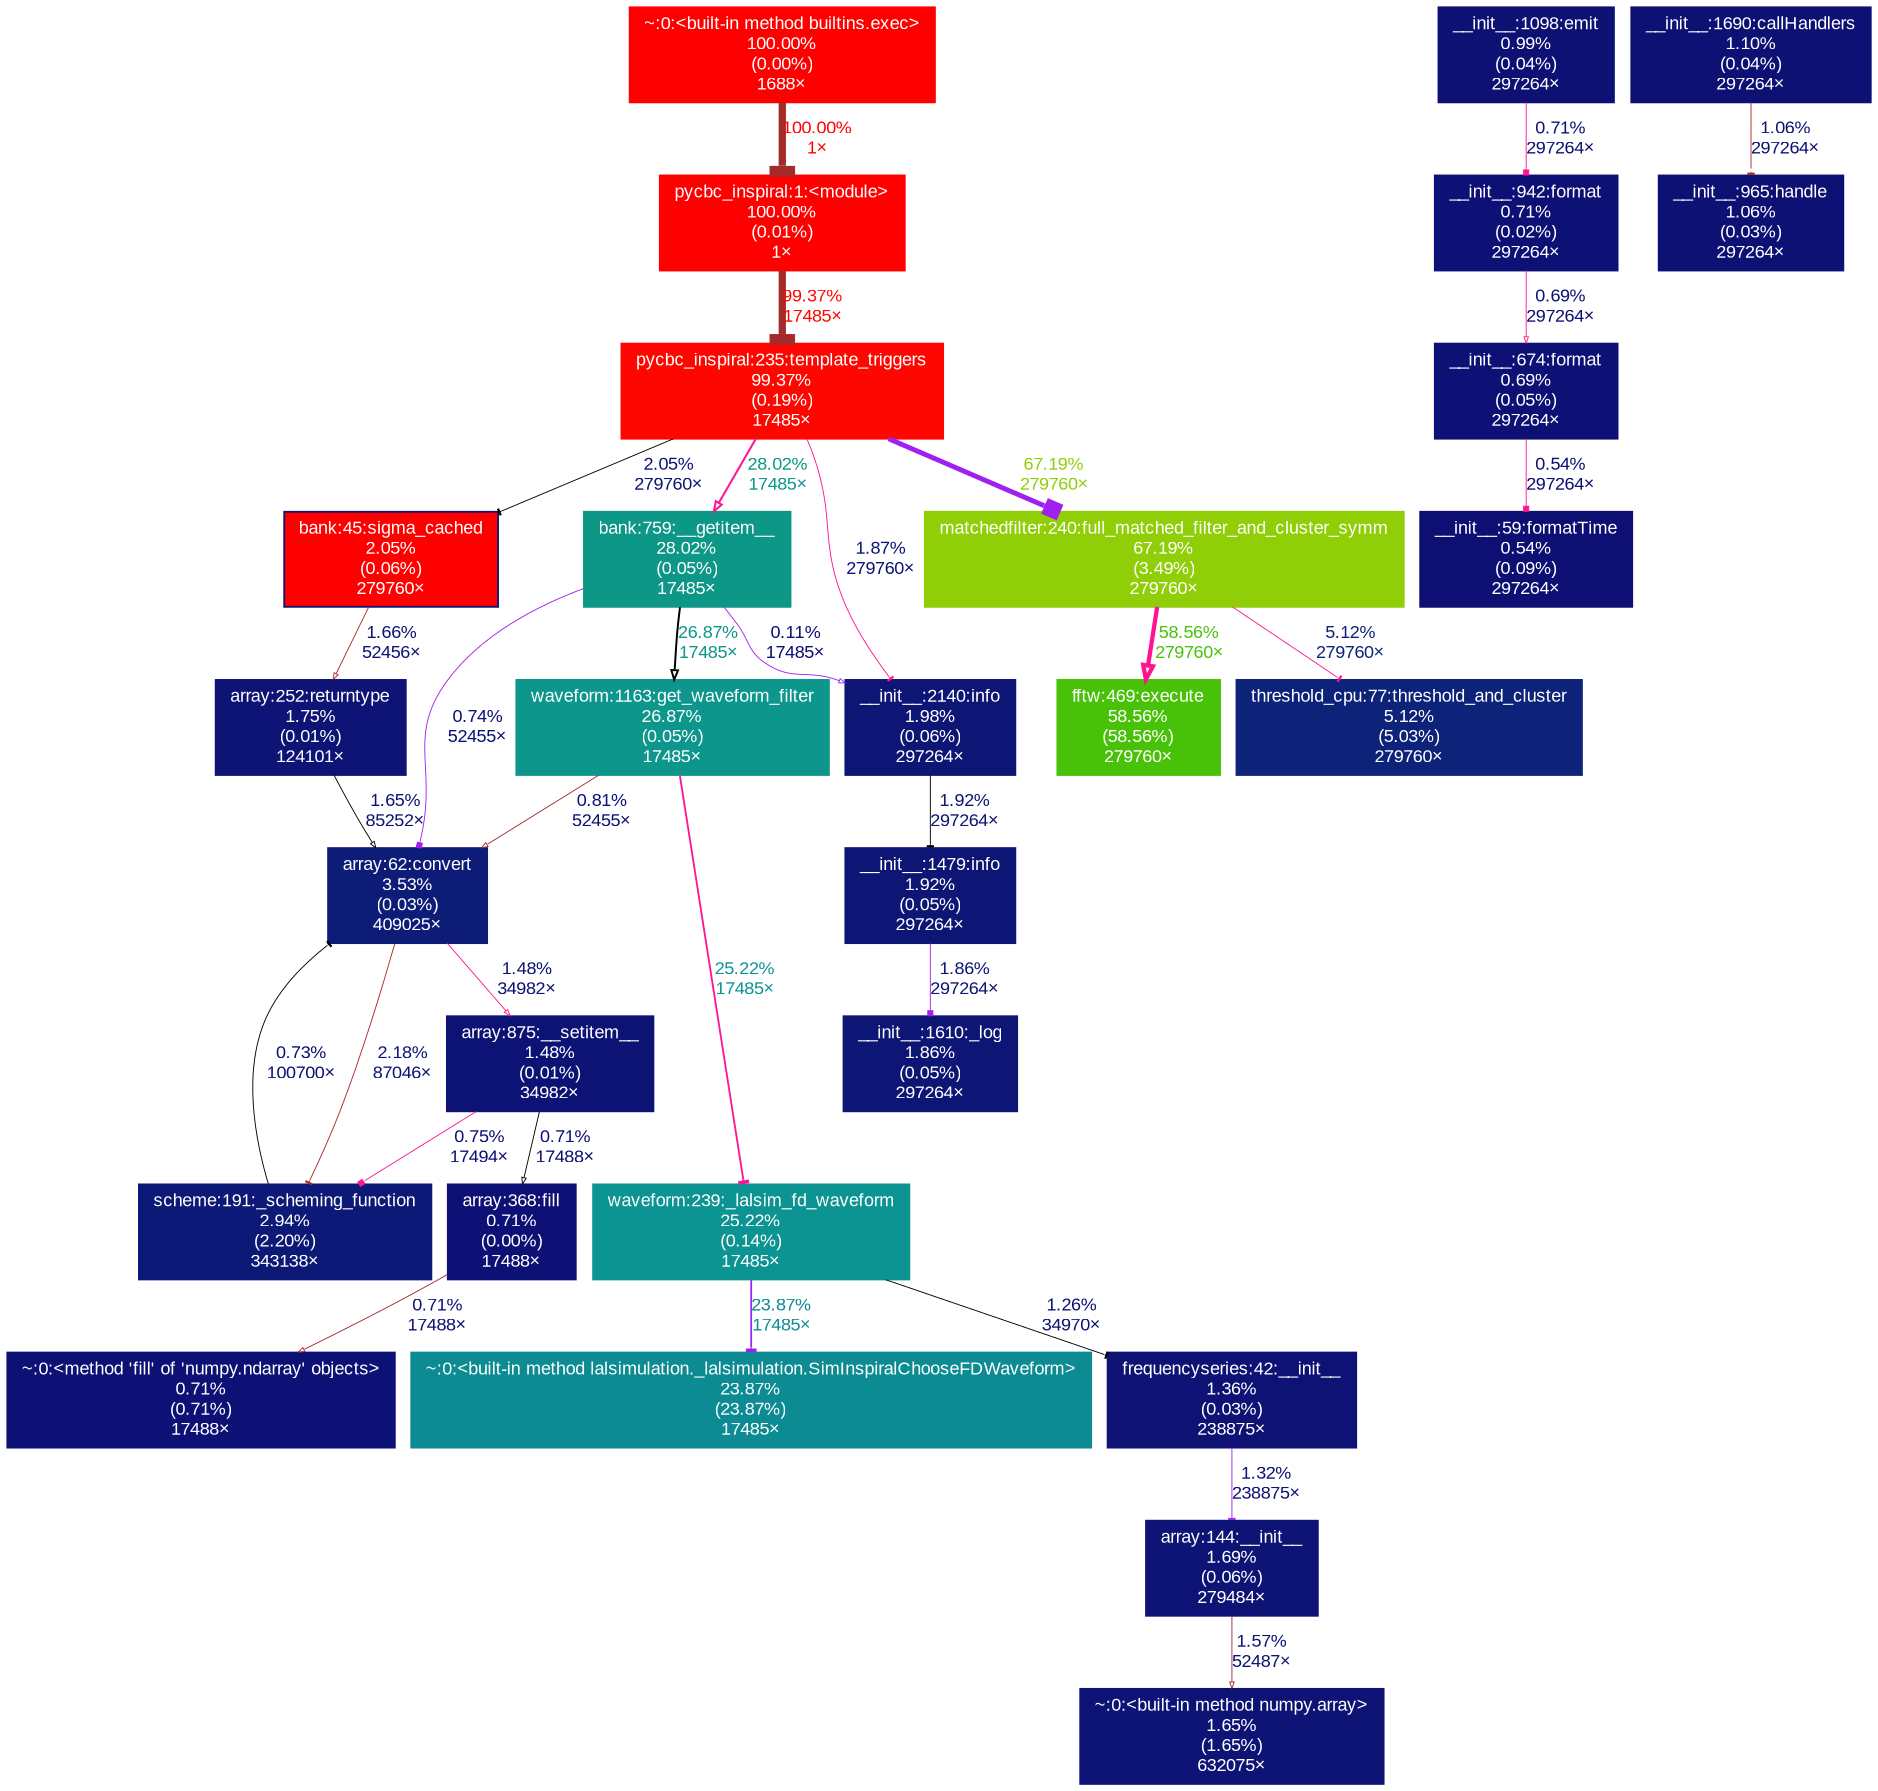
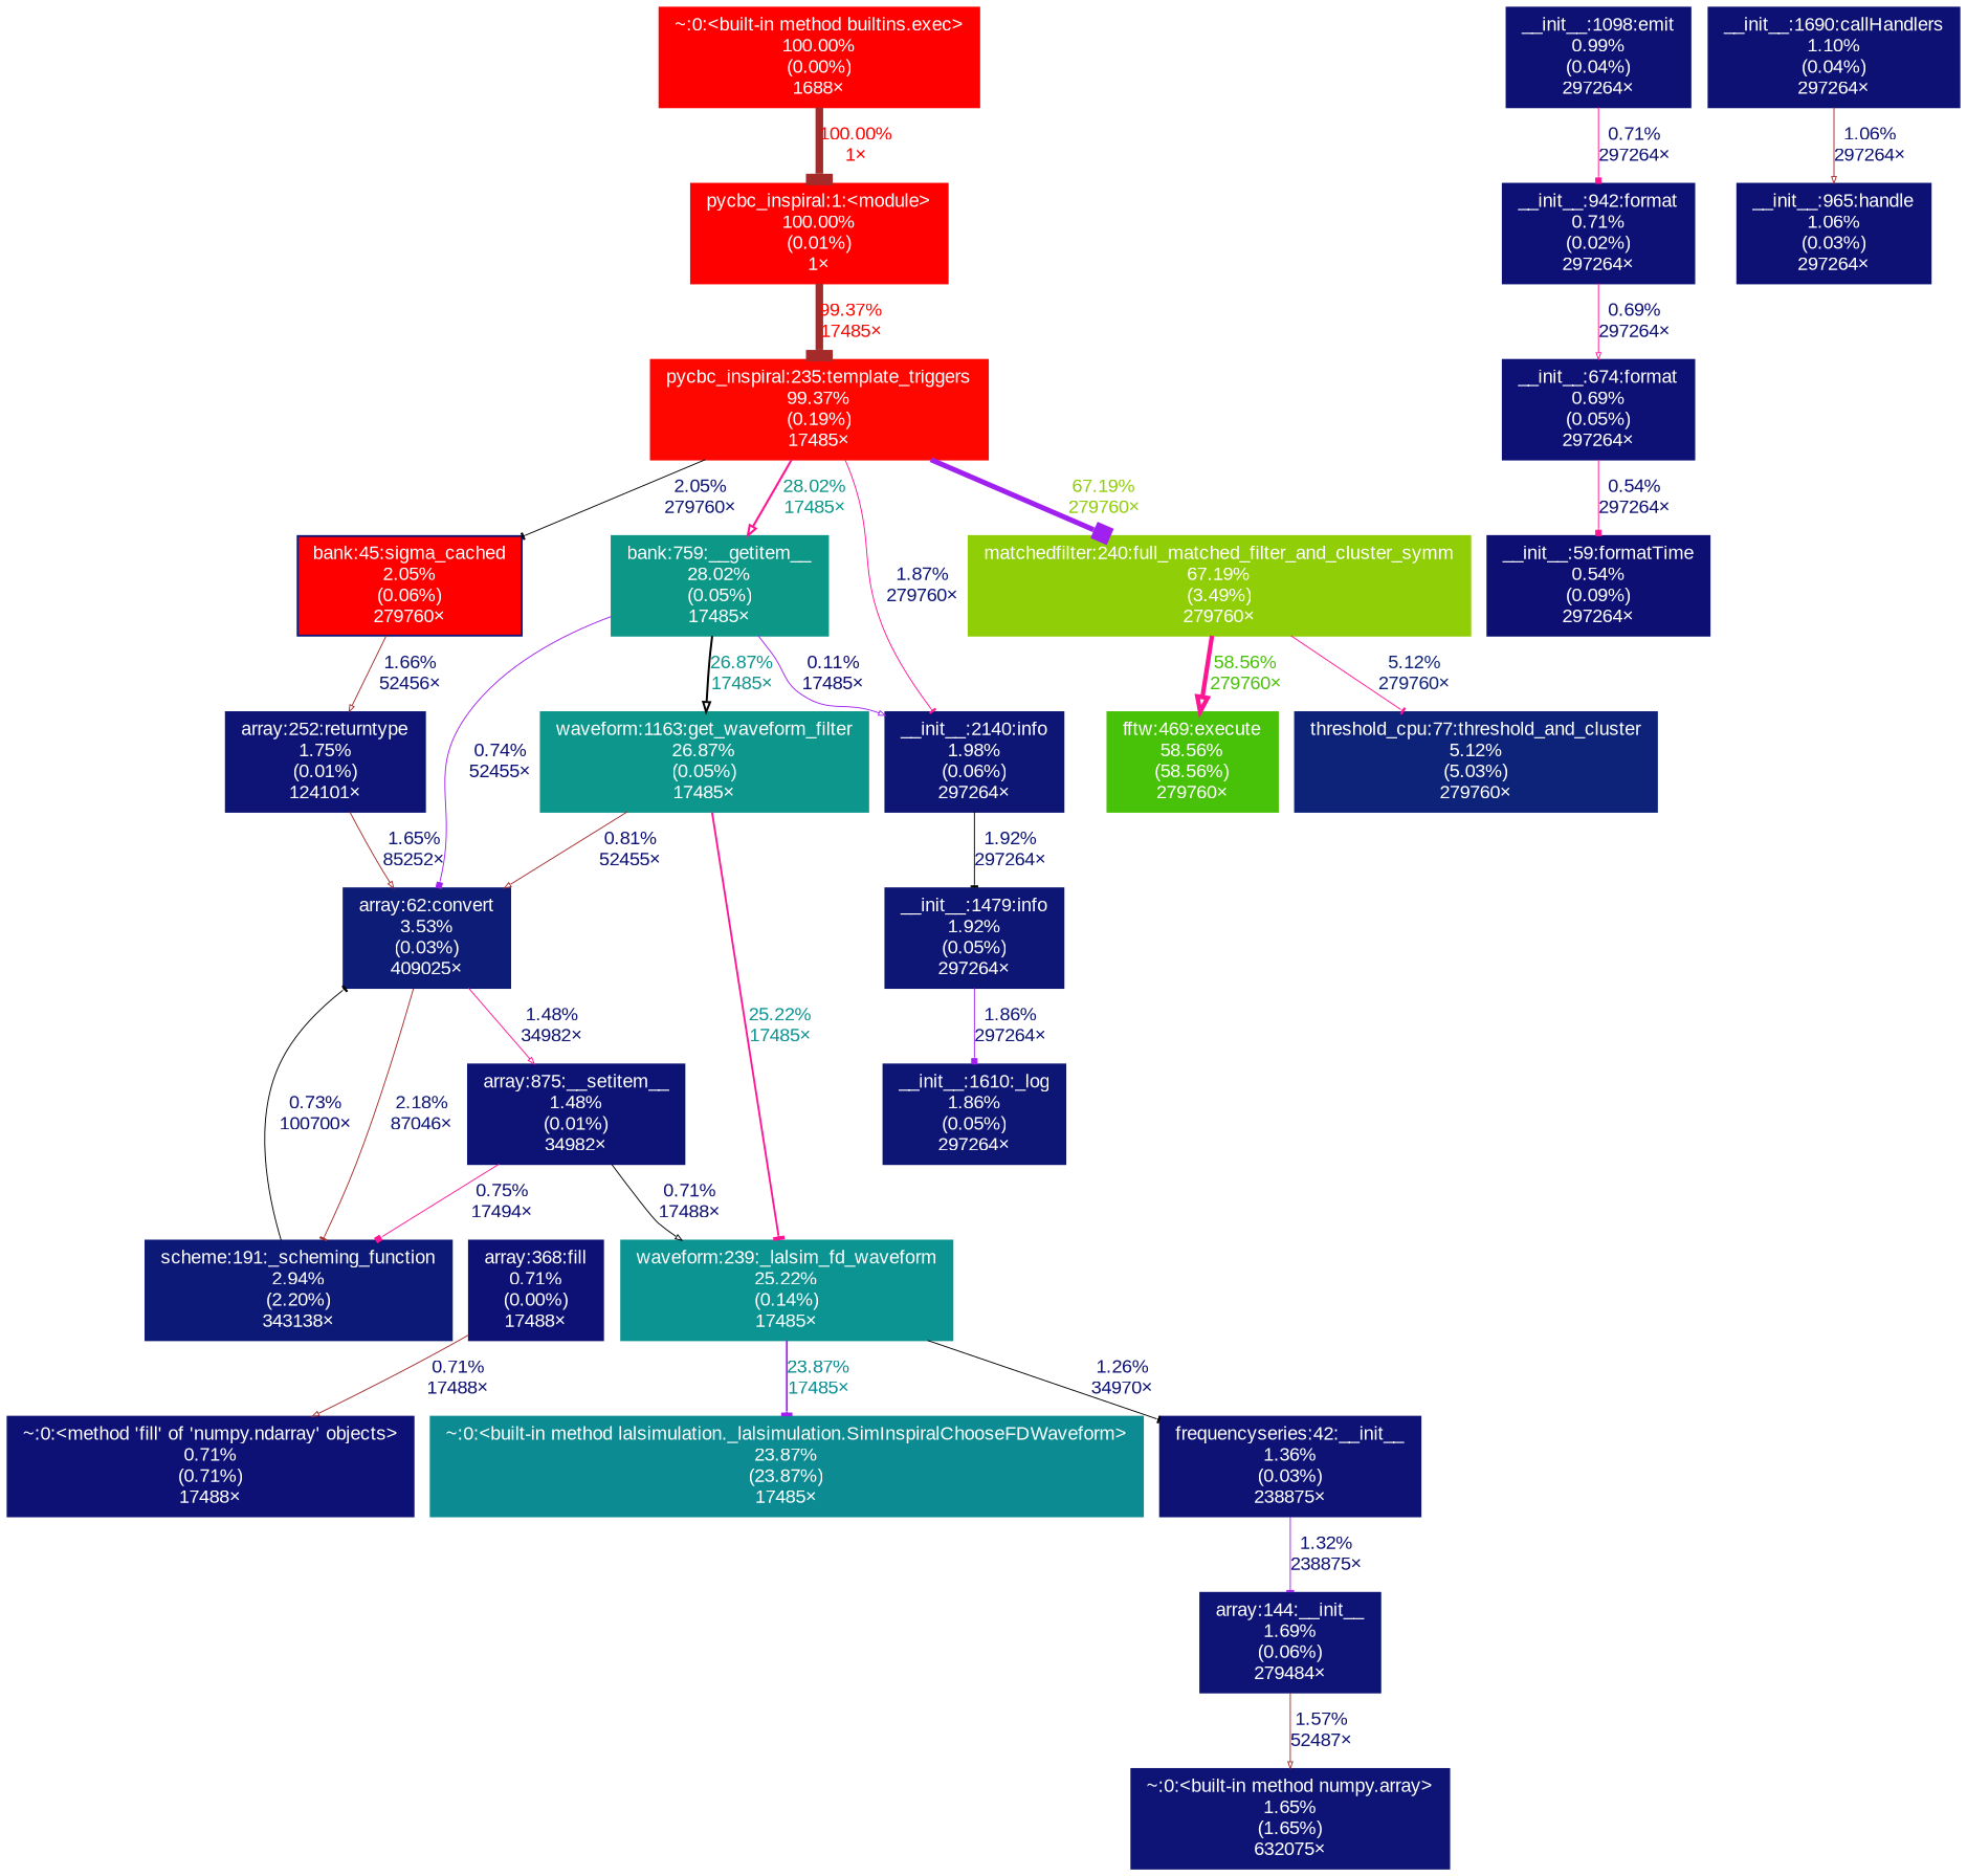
  digraph {
    fontname=Arial
    nodesep=0.125
    ranksep=0.25
    node [color="#0d1575" fontcolor="#ffffff" fontname=Arial fontsize=10.00 shape=box style=filled]
    edge [arrowhead=onormal arrowsize=0.35 color=deeppink fontcolor="#0d1074" fontname=Arial fontsize=10.00 labeldistance=0.50 penwidth=0.50]
    n1 [color="#ff0000" height=0 label="pycbc_inspiral:1:<module>\n100.00%\n(0.01%)\n1×" width=0]
    n2 [color="#fe0700" height=0 label="pycbc_inspiral:235:template_triggers\n99.37%\n(0.19%)\n17485×" width=0]
    n3 [fillcolor="#ff0000" height=0 label="bank:45:sigma_cached\n2.05%\n(0.06%)\n279760×" width=0]
    n4 [color="#0c9787" height=0 label="bank:759:__getitem__\n28.02%\n(0.05%)\n17485×" width=0]
    n5 [height=0 label="__init__:2140:info\n1.98%\n(0.06%)\n297264×" width=0]
    n6 [color="#90ce07" height=0 label="matchedfilter:240:full_matched_filter_and_cluster_symm\n67.19%\n(3.49%)\n279760×" width=0]
    n7 [color="#0d1475" height=0 label="array:252:returntype\n1.75%\n(0.01%)\n124101×" width=0]
    n8 [color="#0d1c77" height=0 label="array:62:convert\n3.53%\n(0.03%)\n409025×" width=0]
    n9 [color="#0c968c" height=0 label="waveform:1163:get_waveform_filter\n26.87%\n(0.05%)\n17485×" width=0]
    n10 [height=0 label="__init__:1479:info\n1.92%\n(0.05%)\n297264×" width=0]
    n11 [color="#0d2379" height=0 label="threshold_cpu:77:threshold_and_cluster\n5.12%\n(5.03%)\n279760×" width=0]
    n12 [color="#48c208" height=0 label="fftw:469:execute\n58.56%\n(58.56%)\n279760×" width=0]
    n13 [color="#0d1475" height=0 label="~:0:<built-in method numpy.array>\n1.65%\n(1.65%)\n632075×" width=0]
    n14 [color="#ff0000" height=0 label="~:0:<built-in method builtins.exec>\n100.00%\n(0.00%)\n1688×" width=0]
    n15 [color="#0d1174" height=0 label="__init__:1098:emit\n0.99%\n(0.04%)\n297264×" width=0]
    n16 [color="#0d1074" height=0 label="__init__:942:format\n0.71%\n(0.02%)\n297264×" width=0]
    n17 [color="#0d1074" height=0 label="__init__:674:format\n0.69%\n(0.05%)\n297264×" width=0]
    n18 [color="#0d0f73" height=0 label="__init__:59:formatTime\n0.54%\n(0.09%)\n297264×" width=0]
    n19 [color="#0d1977" height=0 label="scheme:191:_scheming_function\n2.94%\n(2.20%)\n343138×" width=0]
    n20 [color="#0d1375" height=0 label="array:875:__setitem__\n1.48%\n(0.01%)\n34982×" width=0]
    n21 [color="#0d1074" height=0 label="array:368:fill\n0.71%\n(0.00%)\n17488×" width=0]
    n22 [color="#0d1475" height=0 label="array:144:__init__\n1.69%\n(0.06%)\n279484×" width=0]
    n23 [color="#0c9493" height=0 label="waveform:239:_lalsim_fd_waveform\n25.22%\n(0.14%)\n17485×" width=0]
    n24 [color="#0d1274" height=0 label="frequencyseries:42:__init__\n1.36%\n(0.03%)\n238875×" width=0]
    n25 [color="#0c8c92" height=0 label="~:0:<built-in method lalsimulation._lalsimulation.SimInspiralChooseFDWaveform>\n23.87%\n(23.87%)\n17485×" width=0]
    n26 [height=0 label="__init__:1610:_log\n1.86%\n(0.05%)\n297264×" width=0]
    n27 [color="#0d1074" height=0 label="~:0:<method 'fill' of 'numpy.ndarray' objects>\n0.71%\n(0.71%)\n17488×" width=0]
    n28 [color="#0d1174" height=0 label="__init__:1690:callHandlers\n1.10%\n(0.04%)\n297264×" width=0]
    n29 [color="#0d1174" height=0 label="__init__:965:handle\n1.06%\n(0.03%)\n297264×" width=0]
    n1 -> n2 [arrowhead=tee arrowsize=1.00 color=brown fontcolor="#fe0700" label="99.37%\n17485×" labeldistance=3.97 penwidth=3.97]
    n2 -> n3 [arrowhead=tee color=black fontcolor="#0d1575" label="2.05%\n279760×"]
    n2 -> n4 [arrowsize=0.53 fontcolor="#0c9787" label="28.02%\n17485×" labeldistance=1.12 penwidth=1.12]
    n2 -> n5 [arrowhead=tee fontcolor="#0d1575" label="1.87%\n279760×"]
    n2 -> n6 [arrowhead=box arrowsize=0.82 color=purple fontcolor="#90ce07" label="67.19%\n279760×" labeldistance=2.69 penwidth=2.69]
    n3 -> n7 [color=brown fontcolor="#0d1475" label="1.66%\n52456×"]
    n4 -> n5 [color=purple fontcolor="#0d0d73" label="0.11%\n17485×"]
    n4 -> n8 [arrowhead=box color=purple label="0.74%\n52455×"]
    n4 -> n9 [arrowsize=0.52 color=black fontcolor="#0c968c" label="26.87%\n17485×" labeldistance=1.07 penwidth=1.07]
    n5 -> n10 [arrowhead=tee color=black fontcolor="#0d1575" label="1.92%\n297264×"]
    n6 -> n11 [arrowhead=tee fontcolor="#0d2379" label="5.12%\n279760×"]
    n6 -> n12 [arrowsize=0.77 fontcolor="#48c208" label="58.56%\n279760×" labeldistance=2.34 penwidth=2.34]
-   n7 -> n8 [color=black fontcolor="#0d1475" label="1.65%\n85252×"]
+   n7 -> n8 [color=brown fontcolor="#0d1475" label="1.65%\n85252×"]
    n8 -> n19 [arrowhead=tee color=brown fontcolor="#0d1676" label="2.18%\n87046×"]
    n8 -> n20 [fontcolor="#0d1375" label="1.48%\n34982×"]
    n9 -> n8 [color=brown label="0.81%\n52455×"]
    n9 -> n23 [arrowhead=tee arrowsize=0.50 fontcolor="#0c9493" label="25.22%\n17485×" labeldistance=1.01 penwidth=1.01]
    n10 -> n26 [arrowhead=box color=purple fontcolor="#0d1575" label="1.86%\n297264×"]
    n14 -> n1 [arrowhead=tee arrowsize=1.00 color=brown fontcolor="#ff0000" label="100.00%\n1×" labeldistance=4.00 penwidth=4.00]
    n15 -> n16 [arrowhead=box label="0.71%\n297264×"]
    n16 -> n17 [label="0.69%\n297264×"]
    n17 -> n18 [arrowhead=box fontcolor="#0d0f73" label="0.54%\n297264×"]
    n19 -> n8 [arrowhead=tee color=black label="0.73%\n100700×"]
    n20 -> n19 [arrowhead=box label="0.75%\n17494×"]
-   n20 -> n21 [color=black label="0.71%\n17488×"]
+   n20 -> n23 [color=black label="0.71%\n17488×"]
    n21 -> n27 [color=brown label="0.71%\n17488×"]
    n22 -> n13 [color=brown fontcolor="#0d1375" label="1.57%\n52487×"]
    n23 -> n24 [arrowhead=tee color=black fontcolor="#0d1274" label="1.26%\n34970×"]
    n23 -> n25 [arrowhead=tee arrowsize=0.49 color=purple fontcolor="#0c8c92" label="23.87%\n17485×" labeldistance=0.95 penwidth=0.95]
    n24 -> n22 [arrowhead=tee color=purple fontcolor="#0d1274" label="1.32%\n238875×"]
-   n28 -> n29 [arrowhead=tee color=brown fontcolor="#0d1174" label="1.06%\n297264×"]
+   n28 -> n29 [color=brown fontcolor="#0d1174" label="1.06%\n297264×"]
  }
